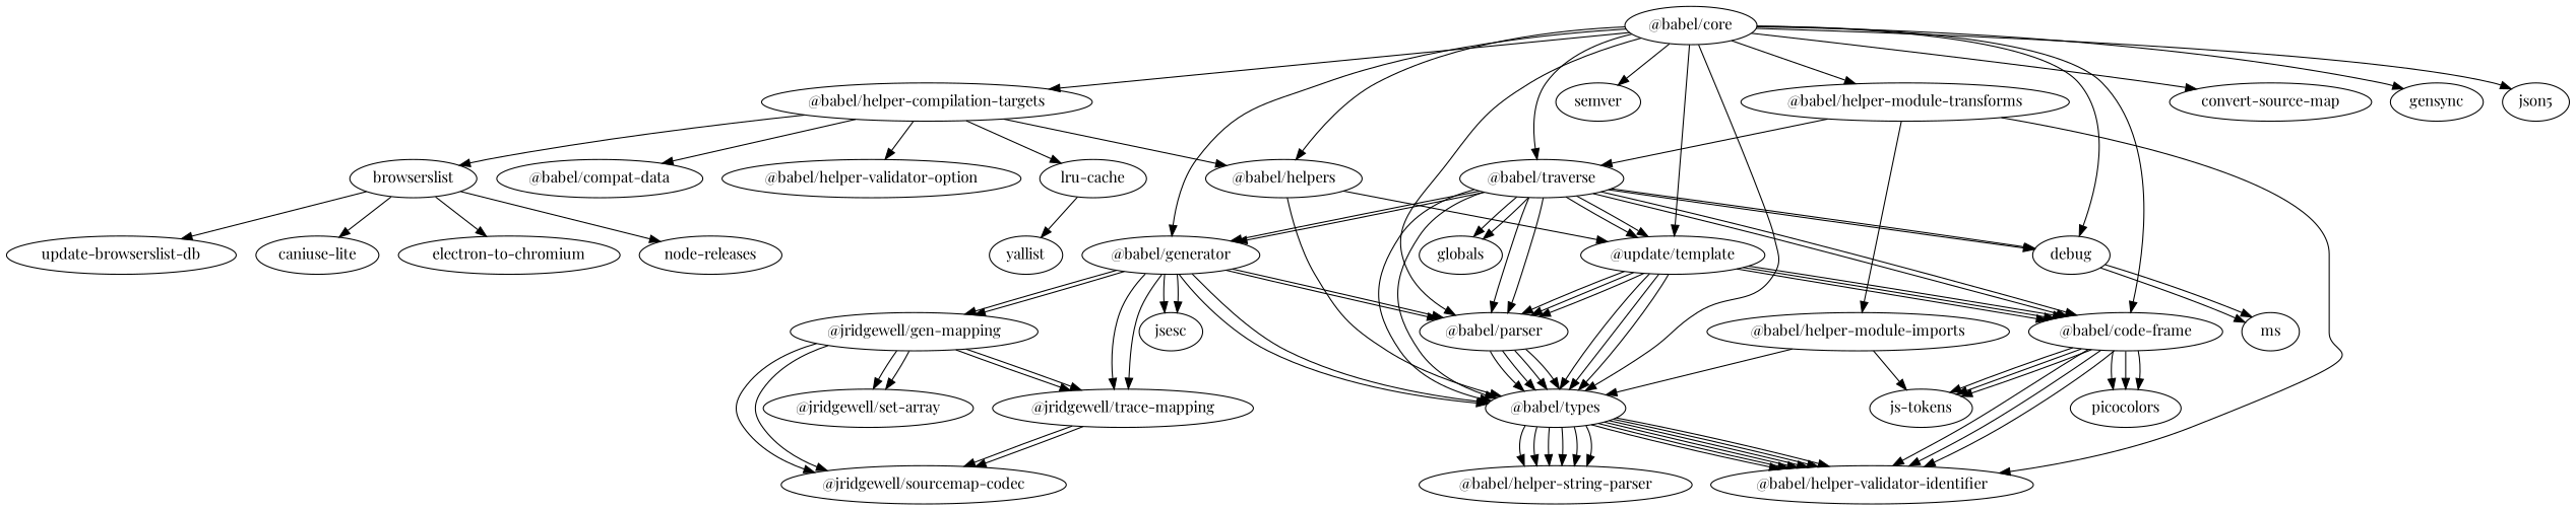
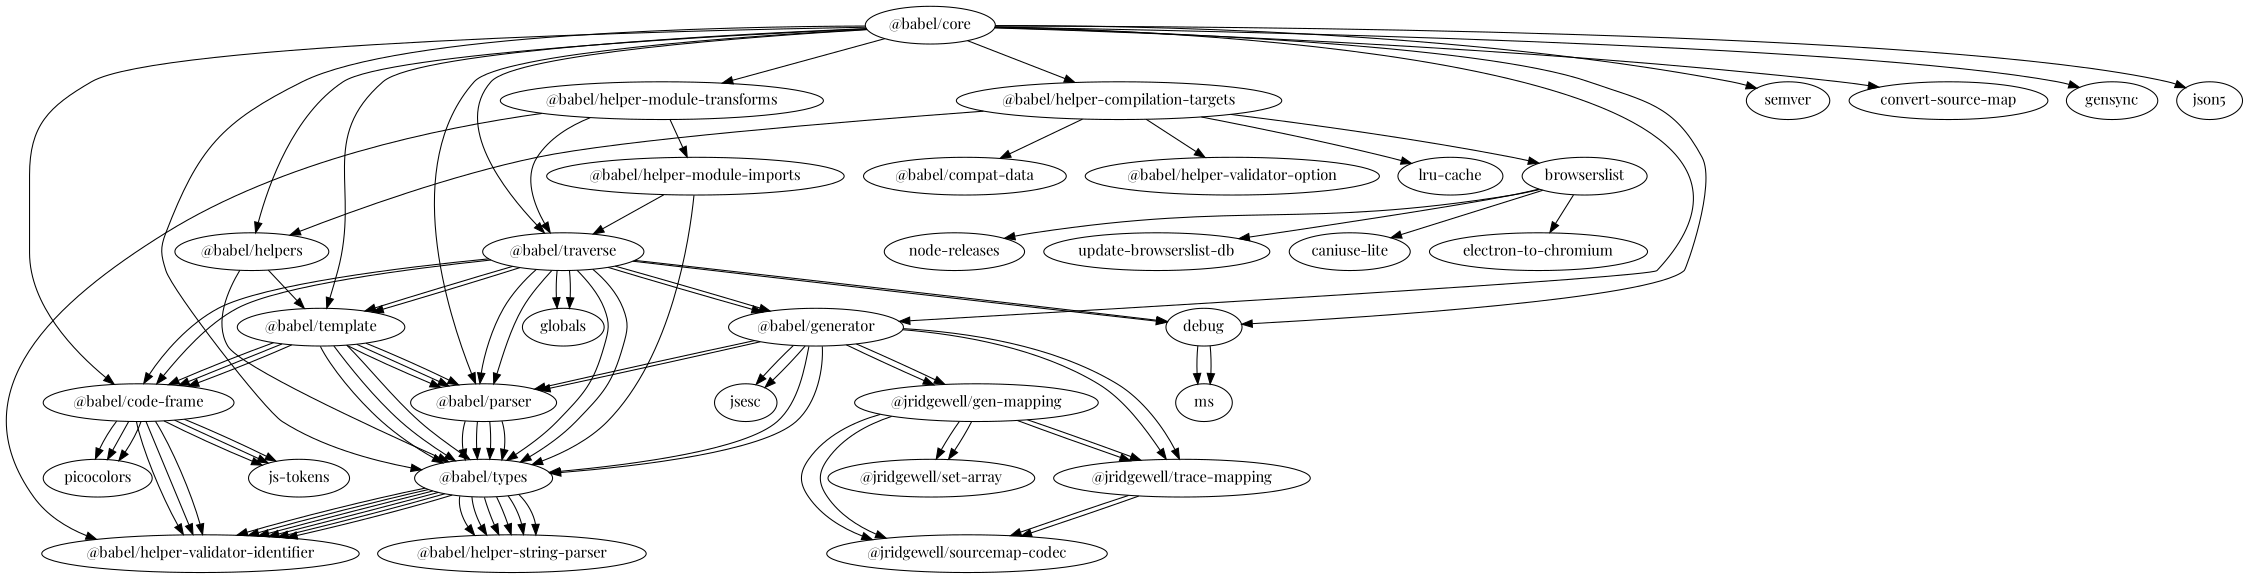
  digraph {
    fontname="Playfair Display"
    node [fontname="Playfair Display"]
    edge [fontname="Playfair Display"]
    n1 [height=0.5 label="@babel/core" width=1.6112]
    n2 [height=0.5 label="@babel/code-frame" width=2.3505]
    n3 [height=0.5 label="@babel/generator" width=2.1373]
    n4 [height=0.5 label="@babel/parser" width=1.7961]
    n5 [height=0.5 label="@babel/types" width=1.7108]
    n6 [height=0.5 label="@babel/helper-compilation-targets" width=3.9002]
    n7 [height=0.5 label=semver width=1.0568]
    n8 [height=0.5 label="@babel/helper-module-transforms" width=3.8717]
    n9 [height=0.5 label="@babel/traverse" width=1.9809]
-   n10 [height=0.5 label="@update/template" width=2.0662]
+   n10 [height=0.5 label="@babel/template" width=2.0662]
    n11 [height=0.5 label=debug width=0.92884]
    n12 [height=0.5 label="@babel/helpers" width=1.9098]
    n13 [height=0.5 label="convert-source-map" width=2.3647]
    n14 [height=0.5 label=gensync width=1.1421]
    n15 [height=0.5 label=json5 width=0.85775]
    n16 [height=0.5 label="@babel/helper-validator-identifier" width=3.8291]
    n17 [height=0.5 label="js-tokens" width=1.2274]
    n18 [height=0.5 label=picocolors width=1.3696]
    n19 [height=0.5 label="@jridgewell/gen-mapping" width=3.0187]
    n20 [height=0.5 label="@jridgewell/trace-mapping" width=3.1467]
    n21 [height=0.5 label=jsesc width=0.80088]
    n22 [height=0.5 label="@babel/helper-string-parser" width=3.1893]
    n23 [height=0.5 label="@babel/compat-data" width=2.45]
    n24 [height=0.5 label="@babel/helper-validator-option" width=3.5447]
    n25 [height=0.5 label=browserslist width=1.5402]
    n26 [height=0.5 label="lru-cache" width=1.2558]
    n27 [height=0.5 label="@babel/helper-module-imports" width=3.559]
    n28 [height=0.5 label=globals width=1.0426]
    n29 [height=0.5 label=ms width=0.75]
    n30 [height=0.5 label="@jridgewell/set-array" width=2.5496]
    n31 [height=0.5 label="@jridgewell/sourcemap-codec" width=3.4594]
    n32 [height=0.5 label="caniuse-lite" width=1.4833]
    n33 [height=0.5 label="electron-to-chromium" width=2.578]
    n34 [height=0.5 label="node-releases" width=1.6965]
    n35 [height=0.5 label="update-browserslist-db" width=2.6491]
-   n36 [height=0.5 label=yallist width=0.92884]
    n1 -> n2
    n1 -> n3
    n1 -> n4
    n1 -> n5
    n1 -> n6
    n1 -> n7
    n1 -> n8
    n1 -> n9
    n1 -> n10
    n1 -> n11
    n1 -> n12
    n1 -> n13
    n1 -> n14
    n1 -> n15
    n2 -> n16
    n2 -> n16
    n2 -> n16
    n2 -> n17
    n2 -> n17
    n2 -> n17
    n2 -> n18
    n2 -> n18
    n2 -> n18
    n3 -> n4
    n3 -> n4
    n3 -> n5
    n3 -> n5
    n3 -> n19
    n3 -> n19
    n3 -> n20
    n3 -> n20
    n3 -> n21
    n3 -> n21
    n4 -> n5
    n4 -> n5
    n4 -> n5
    n4 -> n5
    n5 -> n16
    n5 -> n16
    n5 -> n16
    n5 -> n16
    n5 -> n16
    n5 -> n16
    n5 -> n22
    n5 -> n22
    n5 -> n22
    n5 -> n22
    n5 -> n22
    n5 -> n22
    n6 -> n12
    n6 -> n23
    n6 -> n24
    n6 -> n25
    n6 -> n26
    n8 -> n9
    n8 -> n16
    n8 -> n27
    n9 -> n2
    n9 -> n2
    n9 -> n3
    n9 -> n3
    n9 -> n4
    n9 -> n4
    n9 -> n5
    n9 -> n5
    n9 -> n10
    n9 -> n10
    n9 -> n11
    n9 -> n11
    n9 -> n28
    n9 -> n28
    n10 -> n2
    n10 -> n2
    n10 -> n2
    n10 -> n4
    n10 -> n4
    n10 -> n4
    n10 -> n5
    n10 -> n5
    n10 -> n5
    n11 -> n29
    n11 -> n29
    n12 -> n5
    n12 -> n10
    n19 -> n20
    n19 -> n20
    n19 -> n30
    n19 -> n30
    n19 -> n31
    n19 -> n31
    n20 -> n31
    n20 -> n31
    n25 -> n32
    n25 -> n33
    n25 -> n34
    n25 -> n35
-   n26 -> n36
    n27 -> n5
-   n27 -> n17
+   n27 -> n9
  }
